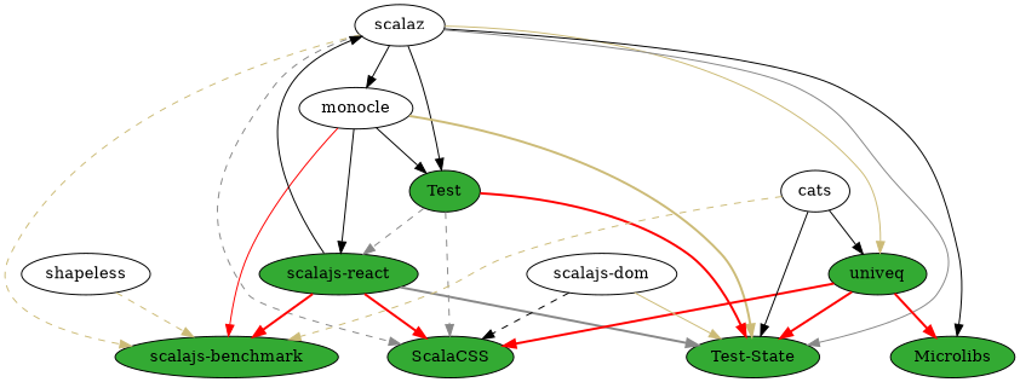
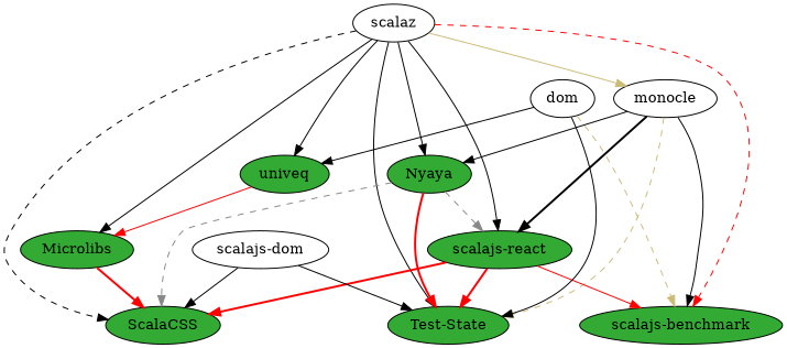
  digraph {
    node [fillcolor="#33aa33" style=filled]
    scalaz [fillcolor="" style=""]
    monocle [fillcolor="" style=""]
    n3 [label="scalajs-react"]
    n4 [label=ScalaCSS]
    univeq
    n6 [label="scalajs-benchmark"]
    n7 [label=Microlibs]
    n8 [label="Test-State"]
-   n9 [label=Test]
-   cats [fillcolor="" style=""]
-   shapeless [fillcolor="" style=""]
+   n9 [label=Nyaya]
+   cats [label=dom fillcolor="" style=""]
    n12 [label="scalajs-dom" fillcolor="" style=""]
-   scalaz -> monocle
-   n3 -> scalaz
-   scalaz -> n4 [color="#888888" style=dashed]
-   scalaz -> univeq [color="#ccbb77"]
-   scalaz -> n6 [color="#ccbb77" style=dashed]
+   scalaz -> monocle [color="#ccbb77"]
+   scalaz -> n3
+   scalaz -> n4 [color=black style=dashed]
+   scalaz -> univeq
+   scalaz -> n6 [color="#ff0000" style=dashed]
    scalaz -> n7
-   scalaz -> n8 [color="#888888"]
+   scalaz -> n8
    scalaz -> n9
-   monocle -> n3
-   monocle -> n6 [color="#ff0000"]
-   monocle -> n8 [color="#ccbb77" style=bold]
+   monocle -> n3 [style=bold]
+   monocle -> n6
+   monocle -> n8 [color="#ccbb77" style=dashed]
    monocle -> n9
    n3 -> n4 [color="#ff0000" style=bold]
-   n3 -> n6 [color="#ff0000" style=bold]
-   n3 -> n8 [color="#888888" style=bold]
-   univeq -> n4 [color="#ff0000" style=bold]
-   univeq -> n7 [color="#ff0000" style=bold]
-   univeq -> n8 [color="#ff0000" style=bold]
+   n3 -> n6 [color="#ff0000" style=solid]
+   n3 -> n8 [color="#ff0000" style=bold]
+   n7 -> n4 [color="#ff0000" style=bold]
+   univeq -> n7 [color="#ff0000" style=solid]
    n9 -> n3 [color="#888888" style=dashed]
    n9 -> n4 [color="#888888" style=dashed]
    n9 -> n8 [color="#ff0000" style=bold]
    cats -> univeq
    cats -> n6 [color="#ccbb77" style=dashed]
    cats -> n8
-   shapeless -> n6 [color="#ccbb77" style=dashed]
-   n12 -> n4 [style=dashed]
-   n12 -> n8 [color="#ccbb77"]
+   n12 -> n4
+   n12 -> n8
  }
